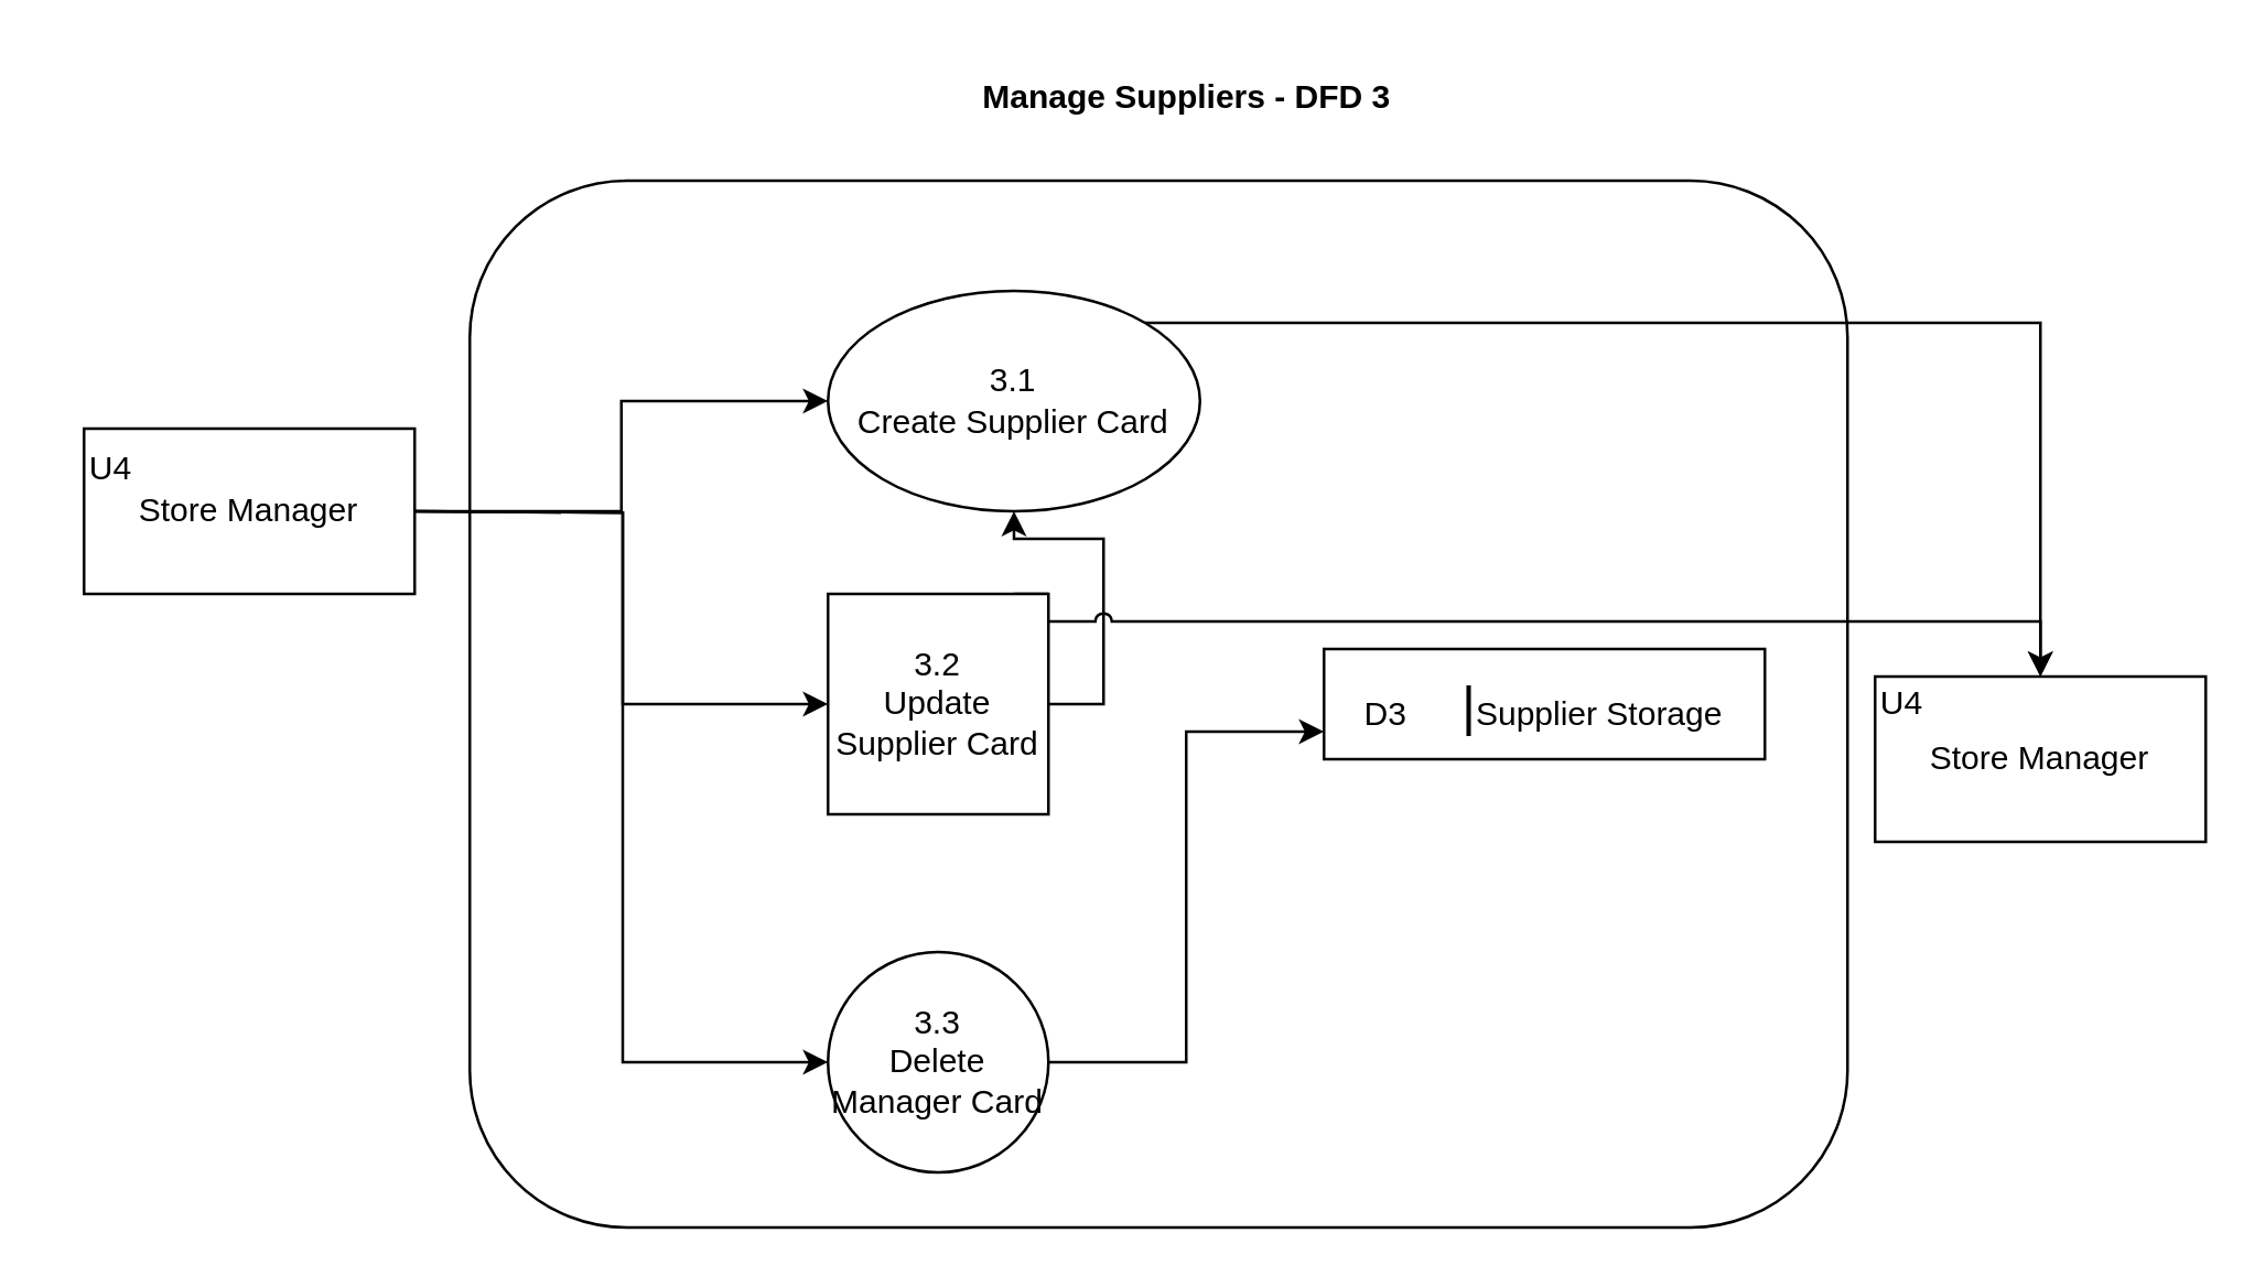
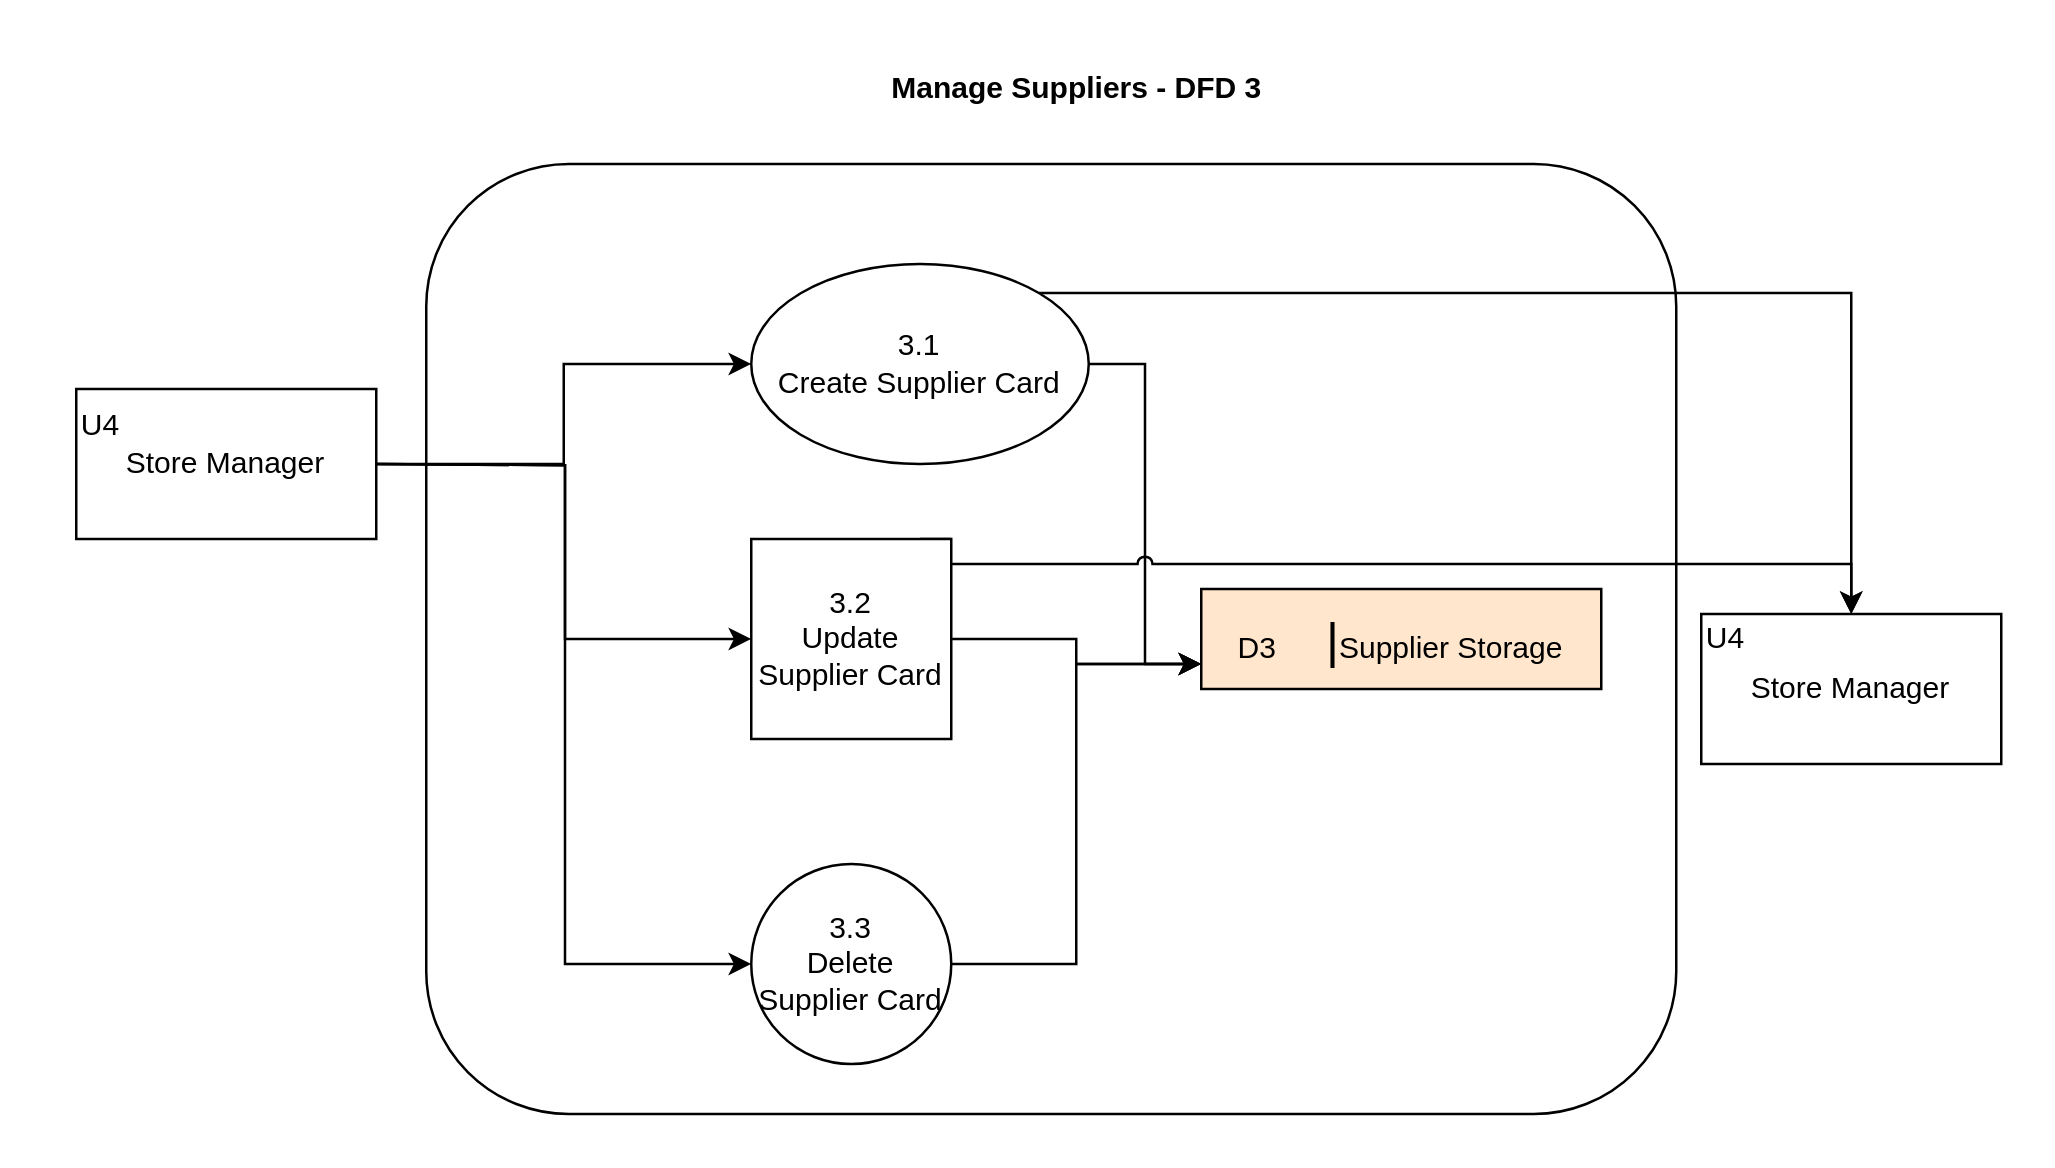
  <mxCell id="0" />
  <mxCell id="1" parent="0" />
  <mxCell id="2" value="" style="rounded=1;whiteSpace=wrap;html=1;" parent="1" vertex="1"><mxGeometry x="170" y="65" width="500" height="380" as="geometry" /></mxCell>
  <mxCell id="3" value="&lt;b&gt;Manage Suppliers - DFD 3&lt;/b&gt;" style="text;html=1;strokeColor=none;fillColor=none;align=center;verticalAlign=middle;whiteSpace=wrap;rounded=0;" parent="1" vertex="1"><mxGeometry x="348.75" y="20" width="162.5" height="30" as="geometry" /></mxCell>
  <mxCell id="4" style="edgeStyle=orthogonalEdgeStyle;rounded=0;orthogonalLoop=1;jettySize=auto;html=1;exitX=1;exitY=0.5;exitDx=0;exitDy=0;endArrow=classic;endFill=1;" parent="1" source="5" target="8" edge="1"><mxGeometry relative="1" as="geometry" /></mxCell>
  <mxCell id="5" value="Store Manager" style="rounded=0;whiteSpace=wrap;html=1;" parent="1" vertex="1"><mxGeometry x="30" y="155" width="120" height="60" as="geometry" /></mxCell>
+ <mxCell id="6" style="edgeStyle=orthogonalEdgeStyle;rounded=0;orthogonalLoop=1;jettySize=auto;html=1;exitX=1;exitY=0.5;exitDx=0;exitDy=0;entryX=0;entryY=0.75;entryDx=0;entryDy=0;endArrow=classic;endFill=1;" parent="1" source="8" target="16" edge="1"><mxGeometry relative="1" as="geometry" /></mxCell>
  <mxCell id="7" style="edgeStyle=orthogonalEdgeStyle;rounded=0;orthogonalLoop=1;jettySize=auto;html=1;exitX=1;exitY=0;exitDx=0;exitDy=0;fontSize=20;endArrow=classic;endFill=1;" parent="1" source="8" target="17" edge="1"><mxGeometry relative="1" as="geometry" /></mxCell>
  <mxCell id="8" value="3.1 &lt;br&gt;Create Supplier Card" style="ellipse;whiteSpace=wrap;html=1;aspect=fixed;" parent="1" vertex="1"><mxGeometry x="300" y="105" width="135" height="80" as="geometry" /></mxCell>
- <mxCell id="9" style="edgeStyle=orthogonalEdgeStyle;rounded=0;orthogonalLoop=1;jettySize=auto;html=1;exitX=1;exitY=0.5;exitDx=0;exitDy=0;fontSize=20;endArrow=classic;endFill=1;" parent="1" source="11" target="8" edge="1"><mxGeometry relative="1" as="geometry" /></mxCell>
+ <mxCell id="9" style="edgeStyle=orthogonalEdgeStyle;rounded=0;orthogonalLoop=1;jettySize=auto;html=1;exitX=1;exitY=0.5;exitDx=0;exitDy=0;entryX=0;entryY=0.75;entryDx=0;entryDy=0;fontSize=20;endArrow=classic;endFill=1;" parent="1" source="11" target="16" edge="1"><mxGeometry relative="1" as="geometry" /></mxCell>
  <mxCell id="10" style="edgeStyle=orthogonalEdgeStyle;rounded=0;orthogonalLoop=1;jettySize=auto;html=1;exitX=1;exitY=0;exitDx=0;exitDy=0;entryX=0.5;entryY=0;entryDx=0;entryDy=0;fontSize=20;endArrow=classic;endFill=1;jumpStyle=arc;" parent="1" source="11" target="17" edge="1"><mxGeometry relative="1" as="geometry"><Array as="points"><mxPoint x="368" y="225" /><mxPoint x="740" y="225" /></Array></mxGeometry></mxCell>
  <mxCell id="11" value="3.2&lt;br&gt;Update Supplier Card" style="whiteSpace=wrap;html=1;aspect=fixed;rounded=0;" parent="1" vertex="1"><mxGeometry x="300" y="215" width="80" height="80" as="geometry" /></mxCell>
  <mxCell id="12" style="edgeStyle=orthogonalEdgeStyle;rounded=0;orthogonalLoop=1;jettySize=auto;html=1;exitX=1;exitY=0.5;exitDx=0;exitDy=0;fontSize=20;endArrow=classic;endFill=1;" parent="1" source="13" edge="1"><mxGeometry relative="1" as="geometry"><mxPoint x="480" y="265" as="targetPoint" /><Array as="points"><mxPoint x="430" y="385" /><mxPoint x="430" y="265" /></Array></mxGeometry></mxCell>
- <mxCell id="13" value="3.3&lt;br&gt;Delete Manager Card" style="ellipse;whiteSpace=wrap;html=1;aspect=fixed;" parent="1" vertex="1"><mxGeometry x="300" y="345" width="80" height="80" as="geometry" /></mxCell>
+ <mxCell id="13" value="3.3&lt;br&gt;Delete Supplier Card" style="ellipse;whiteSpace=wrap;html=1;aspect=fixed;" parent="1" vertex="1"><mxGeometry x="300" y="345" width="80" height="80" as="geometry" /></mxCell>
  <mxCell id="14" style="edgeStyle=orthogonalEdgeStyle;rounded=0;orthogonalLoop=1;jettySize=auto;html=1;exitX=1;exitY=0.5;exitDx=0;exitDy=0;endArrow=classic;endFill=1;entryX=0;entryY=0.5;entryDx=0;entryDy=0;" parent="1" target="11" edge="1"><mxGeometry relative="1" as="geometry"><mxPoint x="150" y="185" as="sourcePoint" /><mxPoint x="405" y="145" as="targetPoint" /><Array as="points" /></mxGeometry></mxCell>
  <mxCell id="15" style="edgeStyle=orthogonalEdgeStyle;rounded=0;orthogonalLoop=1;jettySize=auto;html=1;exitX=1;exitY=0.5;exitDx=0;exitDy=0;endArrow=classic;endFill=1;entryX=0;entryY=0.5;entryDx=0;entryDy=0;" parent="1" target="13" edge="1"><mxGeometry relative="1" as="geometry"><mxPoint x="150" y="185" as="sourcePoint" /><mxPoint x="405" y="265" as="targetPoint" /><Array as="points" /></mxGeometry></mxCell>
- <mxCell id="16" value="D3&amp;nbsp; &amp;nbsp; &amp;nbsp;&amp;nbsp;&lt;font style=&quot;font-size: 20px;&quot;&gt;|&lt;/font&gt;Supplier Storage" style="rounded=0;whiteSpace=wrap;html=1;" parent="1" vertex="1"><mxGeometry x="480" y="235" width="160" height="40" as="geometry" /></mxCell>
+ <mxCell id="16" value="D3&amp;nbsp; &amp;nbsp; &amp;nbsp;&amp;nbsp;&lt;font style=&quot;font-size: 20px;&quot;&gt;|&lt;/font&gt;Supplier Storage" style="rounded=0;whiteSpace=wrap;html=1;fillColor=#ffe6cc;" parent="1" vertex="1"><mxGeometry x="480" y="235" width="160" height="40" as="geometry" /></mxCell>
  <mxCell id="17" value="Store Manager" style="rounded=0;whiteSpace=wrap;html=1;" parent="1" vertex="1"><mxGeometry x="680" y="245" width="120" height="60" as="geometry" /></mxCell>
  <mxCell id="18" value="U4" style="text;html=1;strokeColor=none;fillColor=none;align=center;verticalAlign=middle;whiteSpace=wrap;rounded=0;" parent="1" vertex="1"><mxGeometry y="155" width="40" height="30" as="geometry" x="20" /></mxCell>
  <mxCell id="19" value="U4" style="text;html=1;strokeColor=none;fillColor=none;align=center;verticalAlign=middle;whiteSpace=wrap;rounded=0;" parent="1" vertex="1"><mxGeometry x="670" y="240" width="40" height="30" as="geometry" /></mxCell>
